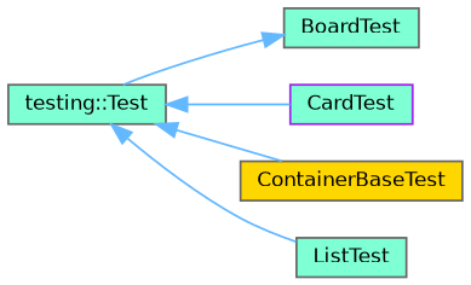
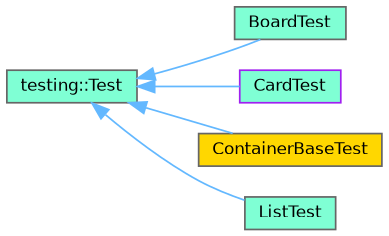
  digraph {
    rankdir=LR
    node [color=gray40 fillcolor=aquamarine fontname=Helvetica fontsize=10 shape=box style=filled]
    edge [color=steelblue1 dir=back fontname=Helvetica fontsize=10 labelfontname=Helvetica labelfontsize=10 style=solid]
    n1 [height=0.2 label="testing::Test" width=0.4]
    n2 [height=0.2 label=BoardTest width=0.4]
    n3 [color=purple height=0.2 label=CardTest width=0.4]
    n4 [fillcolor=gold height=0.2 label=ContainerBaseTest width=0.4]
    n5 [height=0.2 label=ListTest width=0.4]
-   n2 -> n1
+   n1 -> n2
    n1 -> n3
    n1 -> n4
    n1 -> n5
  }
